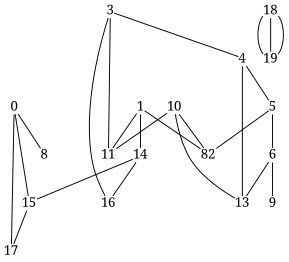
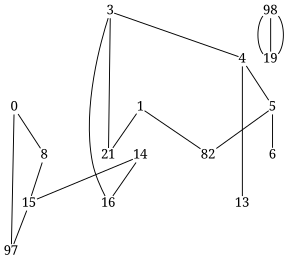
  graph {
    fontname="Noto Serif"
    node [fontname="Noto Serif" margin=0 shape=none]
    edge [fontname="Noto Serif"]
    0 [height=0 width=0]
    8 [height=0 width=0]
    15 [height=0 width=0]
-   17 [height=0 width=0]
+   17 [height=0 width=0 label=97]
    1 [height=0 width=0]
-   11 [height=0 width=0]
+   11 [height=0 width=0 label=21]
    n7 [height=0 label=82 width=0]
    14 [height=0 width=0]
    16 [height=0 width=0]
-   9 [height=0 width=0]
    3 [height=0 width=0]
    4 [height=0 width=0]
    5 [height=0 width=0]
    13 [height=0 width=0]
    6 [height=0 width=0]
-   10 [height=0 width=0]
-   18 [height=0 width=0]
+   18 [height=0 width=0 label=98]
    19 [height=0 width=0]
    0 -- 8
-   0 -- 15
+   8 -- 15
    0 -- 17
    15 -- 17
    1 -- 11
    1 -- n7
-   1 -- 14
    14 -- 15
    14 -- 16
    3 -- 11
    3 -- 16
    3 -- 4
    4 -- 5
    4 -- 13
    5 -- n7
    5 -- 6
-   6 -- 9
-   6 -- 13
-   10 -- 11
-   10 -- n7
-   10 -- 13
    18 -- 19
    18 -- 19
    18 -- 19
  }
